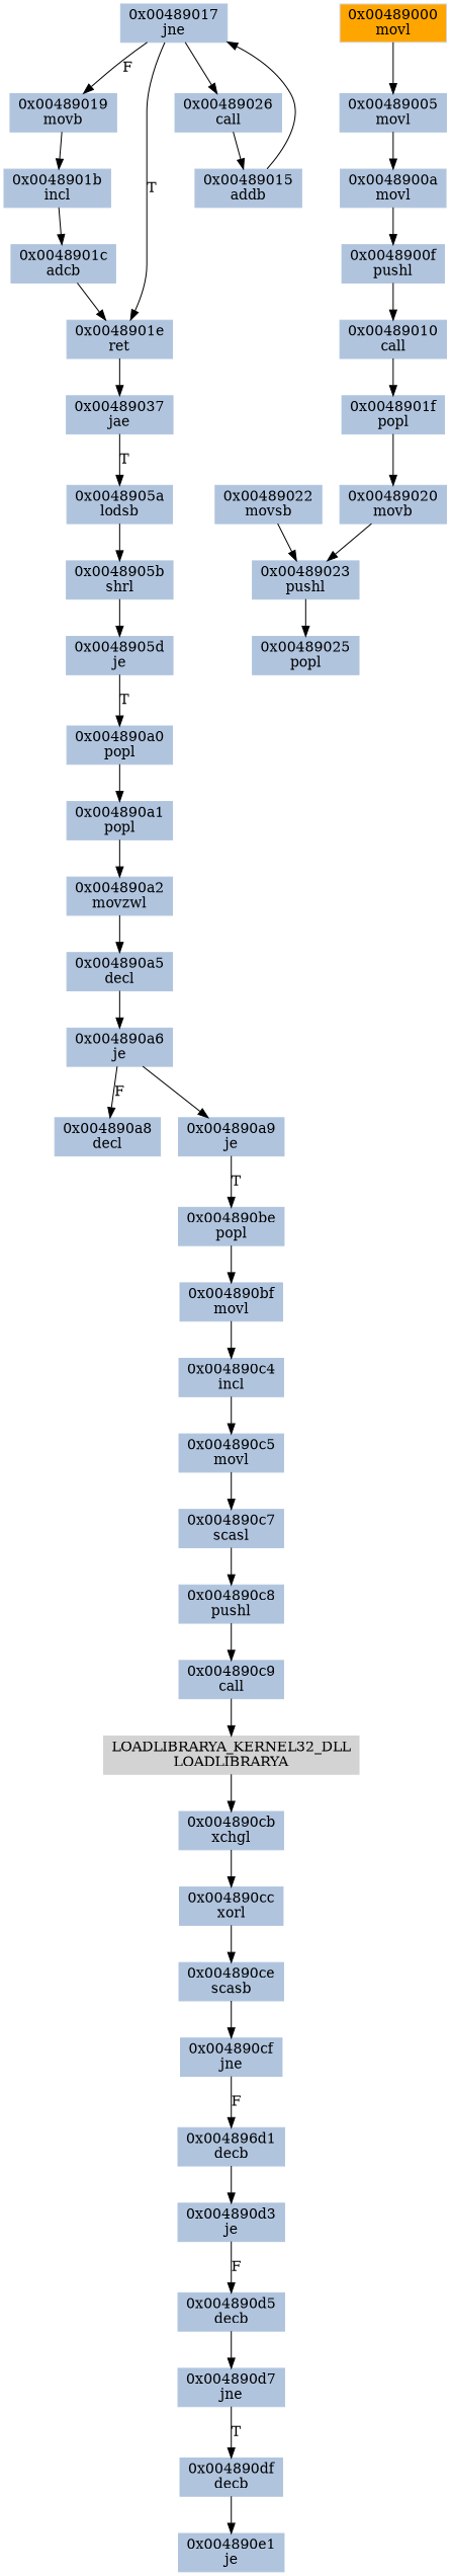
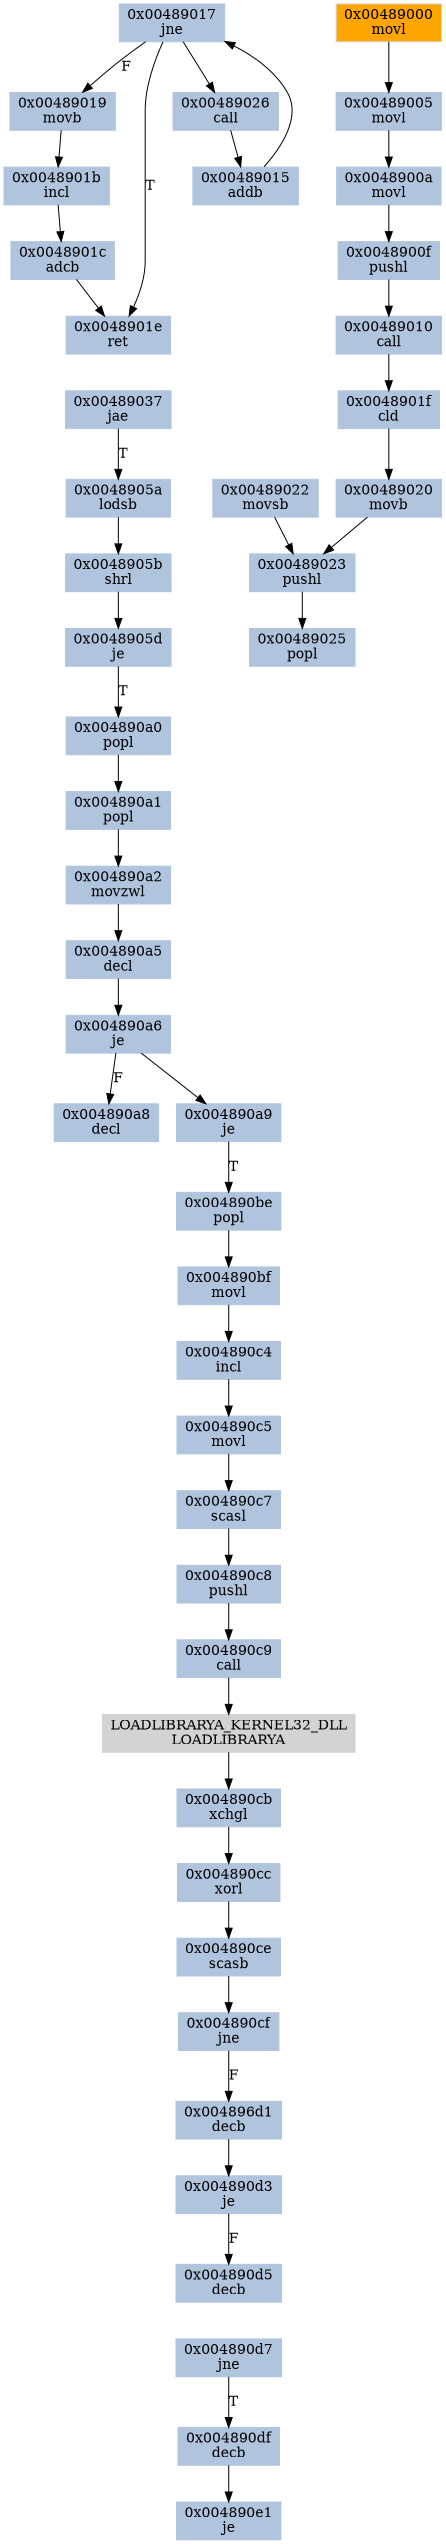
  strict digraph {
    node [color=lightsteelblue fillcolor=lightsteelblue shape=rectangle style=filled]
    edge [color="#000000"]
    n1 [label="0x00489017\njne"]
    n2 [label="0x00489019\nmovb"]
    n3 [label="0x0048901e\nret"]
    n4 [label="0x00489026\ncall"]
    n5 [label="0x0048901b\nincl"]
    n6 [label="0x00489037\njae"]
    n7 [label="0x0048901c\nadcb"]
    n8 [label="0x0048905a\nlodsb"]
    n9 [label="0x00489005\nmovl"]
    n10 [label="0x0048900a\nmovl"]
    n11 [label="0x0048900f\npushl"]
    n12 [label="0x00489010\ncall"]
    n13 [label="0x004890cc\nxorl"]
    n14 [label="0x004890ce\nscasb"]
    n15 [label="0x004890cf\njne"]
    n16 [label="0x004896d1\ndecb"]
    n17 [label="0x004890a8\ndecl"]
    n18 [label="0x004890a9\nje"]
    n19 [label="0x004890be\npopl"]
    n20 [label="0x004890bf\nmovl"]
    n21 [label="0x004890d3\nje"]
    n22 [label="0x004890d5\ndecb"]
    n23 [label="0x004890d7\njne"]
    n24 [label="0x004890df\ndecb"]
    n25 [label="0x0048905d\nje"]
    n26 [label="0x004890a0\npopl"]
    n27 [label="0x004890a1\npopl"]
    n28 [label="0x004890a2\nmovzwl"]
    n29 [label="0x004890a5\ndecl"]
    n30 [label="0x004890a6\nje"]
    n31 [label="0x0048905b\nshrl"]
    n32 [label="0x00489015\naddb"]
    n33 [label="0x004890e1\nje"]
    n34 [label="0x004890c5\nmovl"]
    n35 [label="0x004890c7\nscasl"]
    n36 [label="0x004890c8\npushl"]
    n37 [label="0x004890c9\ncall"]
-   n38 [label="0x0048901f\npopl"]
+   n38 [label="0x0048901f\ncld"]
    n39 [label="0x00489020\nmovb"]
    n40 [label="0x00489023\npushl"]
    n41 [label="0x00489022\nmovsb"]
    n42 [label="0x00489025\npopl"]
    n43 [color=lightgrey fillcolor=lightgrey label="LOADLIBRARYA_KERNEL32_DLL\nLOADLIBRARYA"]
    n44 [label="0x004890cb\nxchgl"]
    n45 [label="0x004890c4\nincl"]
    n46 [color=lightgrey fillcolor=orange label="0x00489000\nmovl"]
    n1 -> n2 [label=F]
    n1 -> n3 [label=T]
    n1 -> n4
    n2 -> n5
-   n3 -> n6
    n4 -> n32
    n5 -> n7
    n6 -> n8 [label=T]
    n7 -> n3
    n8 -> n31
    n9 -> n10
    n10 -> n11
    n11 -> n12
    n12 -> n38
    n13 -> n14
    n14 -> n15
    n15 -> n16 [label=F]
    n16 -> n21
    n18 -> n19 [label=T]
    n19 -> n20
    n20 -> n45
    n21 -> n22 [label=F]
-   n22 -> n23
    n23 -> n24 [label=T]
    n24 -> n33
    n25 -> n26 [label=T]
    n26 -> n27
    n27 -> n28
    n28 -> n29
    n29 -> n30
    n30 -> n17 [label=F]
    n30 -> n18
    n31 -> n25
    n32 -> n1
    n34 -> n35
    n35 -> n36
    n36 -> n37
    n37 -> n43
    n38 -> n39
    n39 -> n40
    n40 -> n42
    n41 -> n40
    n43 -> n44
    n44 -> n13
    n45 -> n34
    n46 -> n9
  }
